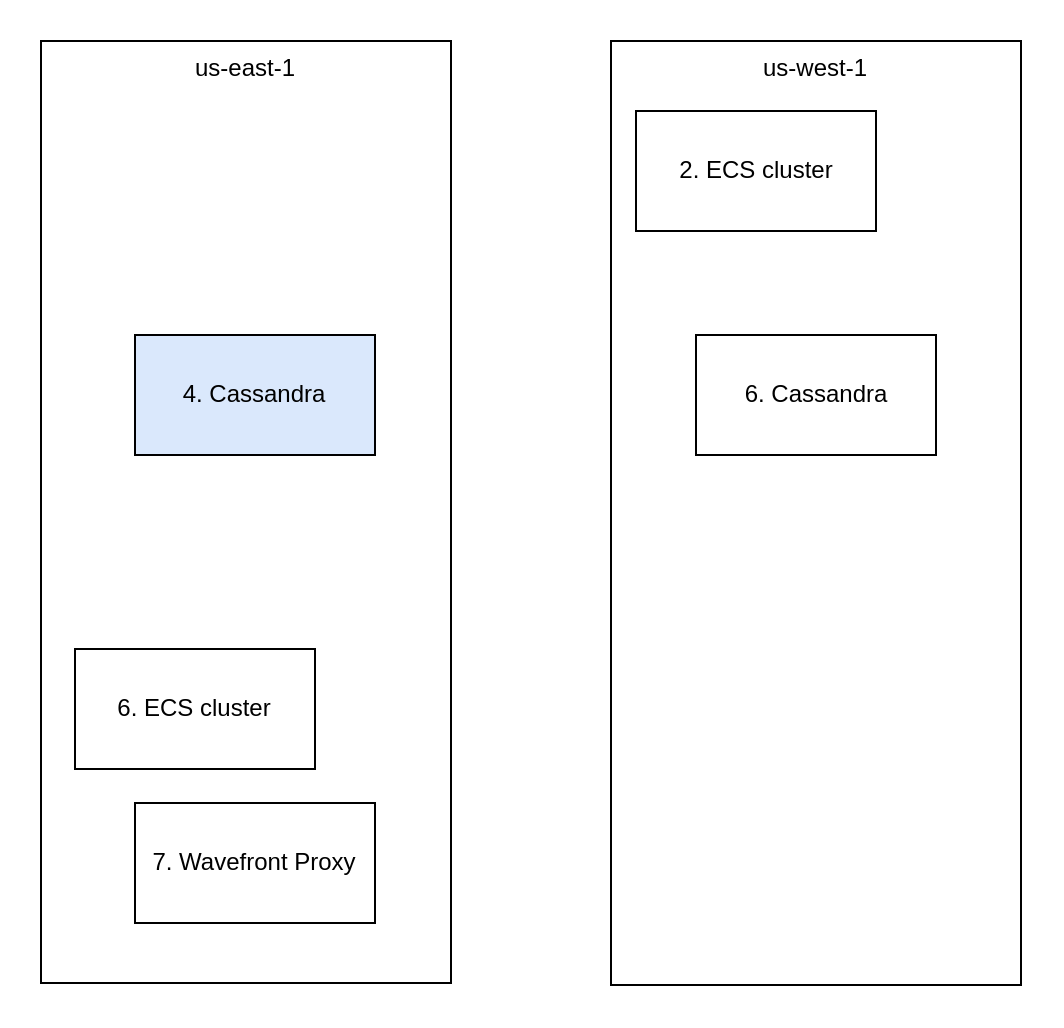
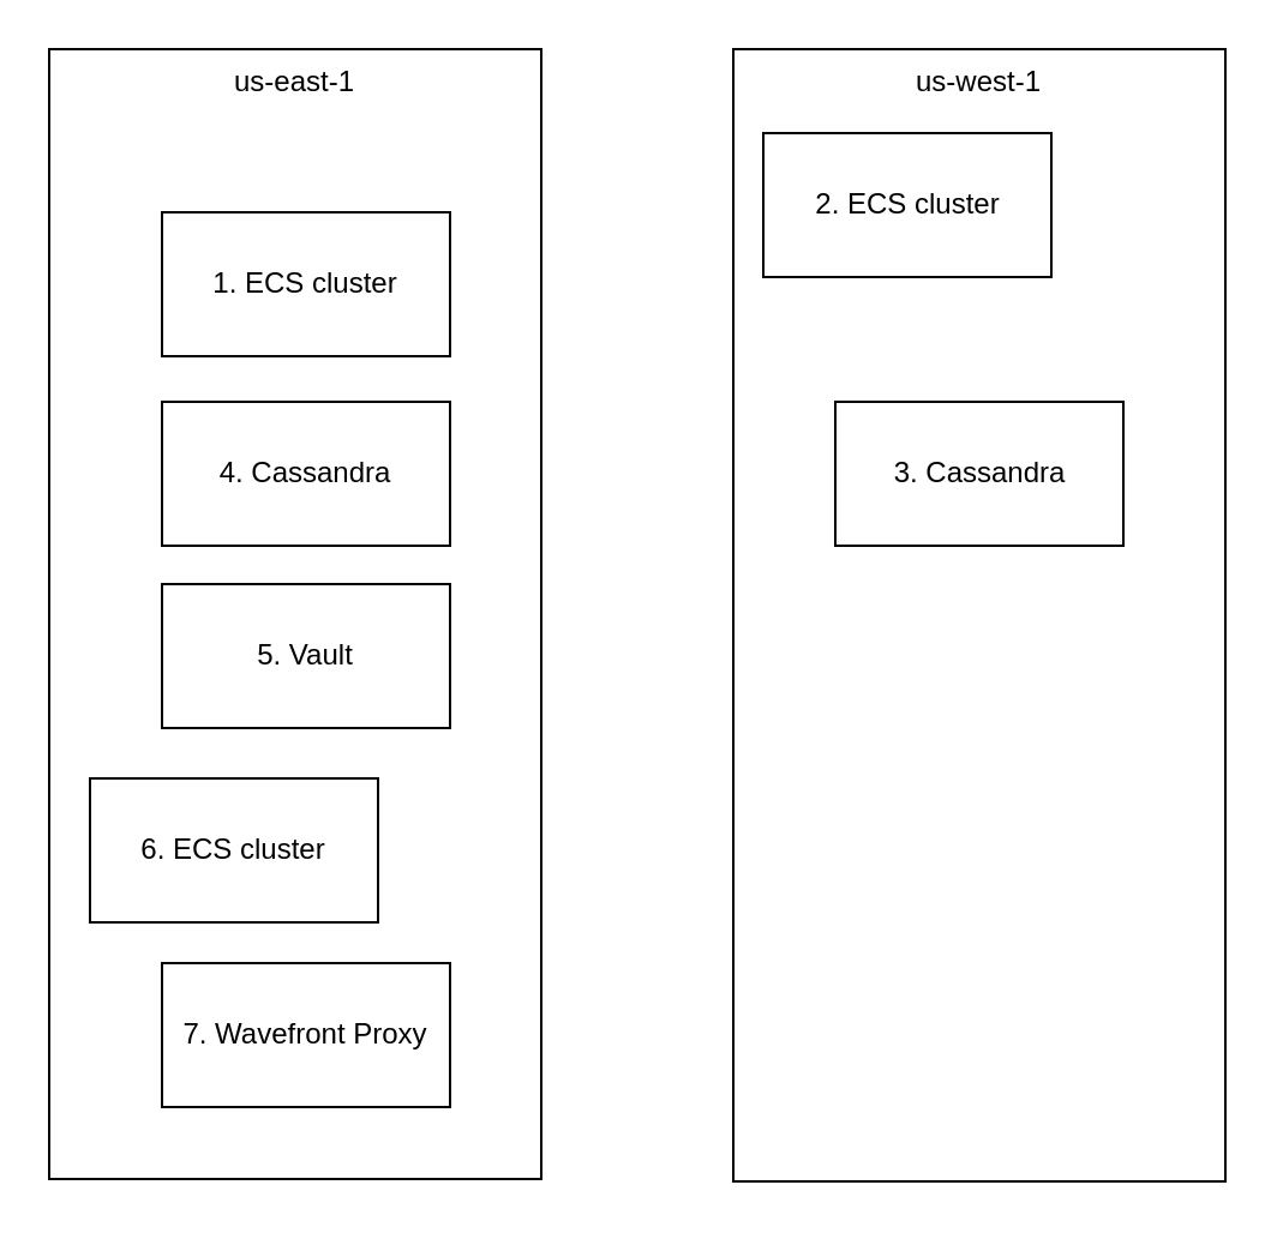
  <mxCell id="0" />
  <mxCell id="1" parent="0" />
  <mxCell id="2" value="us-east-1" style="rounded=0;whiteSpace=wrap;html=1;verticalAlign=top;" vertex="1" parent="1"><mxGeometry x="20" y="20" width="205" height="471" as="geometry" /></mxCell>
  <mxCell id="3" value="us-west-1" style="rounded=0;whiteSpace=wrap;html=1;verticalAlign=top;" vertex="1" parent="1"><mxGeometry x="305" y="20" width="205" height="472" as="geometry" /></mxCell>
+ <mxCell id="4" value="1. ECS cluster" style="rounded=0;whiteSpace=wrap;html=1;" vertex="1" parent="1"><mxGeometry x="67" y="88" width="120" height="60" as="geometry" /></mxCell>
  <mxCell id="5" value="2. ECS cluster" style="rounded=0;whiteSpace=wrap;html=1;" vertex="1" parent="1"><mxGeometry x="317.5" y="55" width="120" height="60" as="geometry" /></mxCell>
- <mxCell id="6" value="6. Cassandra" style="rounded=0;whiteSpace=wrap;html=1;" vertex="1" parent="1"><mxGeometry x="347.5" y="167" width="120" height="60" as="geometry" /></mxCell>
- <mxCell id="7" value="4. Cassandra" style="rounded=0;whiteSpace=wrap;html=1;fillColor=#dae8fc;" vertex="1" parent="1"><mxGeometry x="67" y="167" width="120" height="60" as="geometry" /></mxCell>
+ <mxCell id="6" value="3. Cassandra" style="rounded=0;whiteSpace=wrap;html=1;" vertex="1" parent="1"><mxGeometry x="347.5" y="167" width="120" height="60" as="geometry" /></mxCell>
+ <mxCell id="7" value="4. Cassandra" style="rounded=0;whiteSpace=wrap;html=1;" vertex="1" parent="1"><mxGeometry x="67" y="167" width="120" height="60" as="geometry" /></mxCell>
+ <mxCell id="8" value="5. Vault" style="rounded=0;whiteSpace=wrap;html=1;" vertex="1" parent="1"><mxGeometry x="67" y="243" width="120" height="60" as="geometry" /></mxCell>
  <mxCell id="9" value="6. ECS cluster" style="rounded=0;whiteSpace=wrap;html=1;" vertex="1" parent="1"><mxGeometry x="37" y="324" width="120" height="60" as="geometry" /></mxCell>
  <mxCell id="10" value="7. Wavefront Proxy" style="rounded=0;whiteSpace=wrap;html=1;" vertex="1" parent="1"><mxGeometry x="67" y="401" width="120" height="60" as="geometry" /></mxCell>
